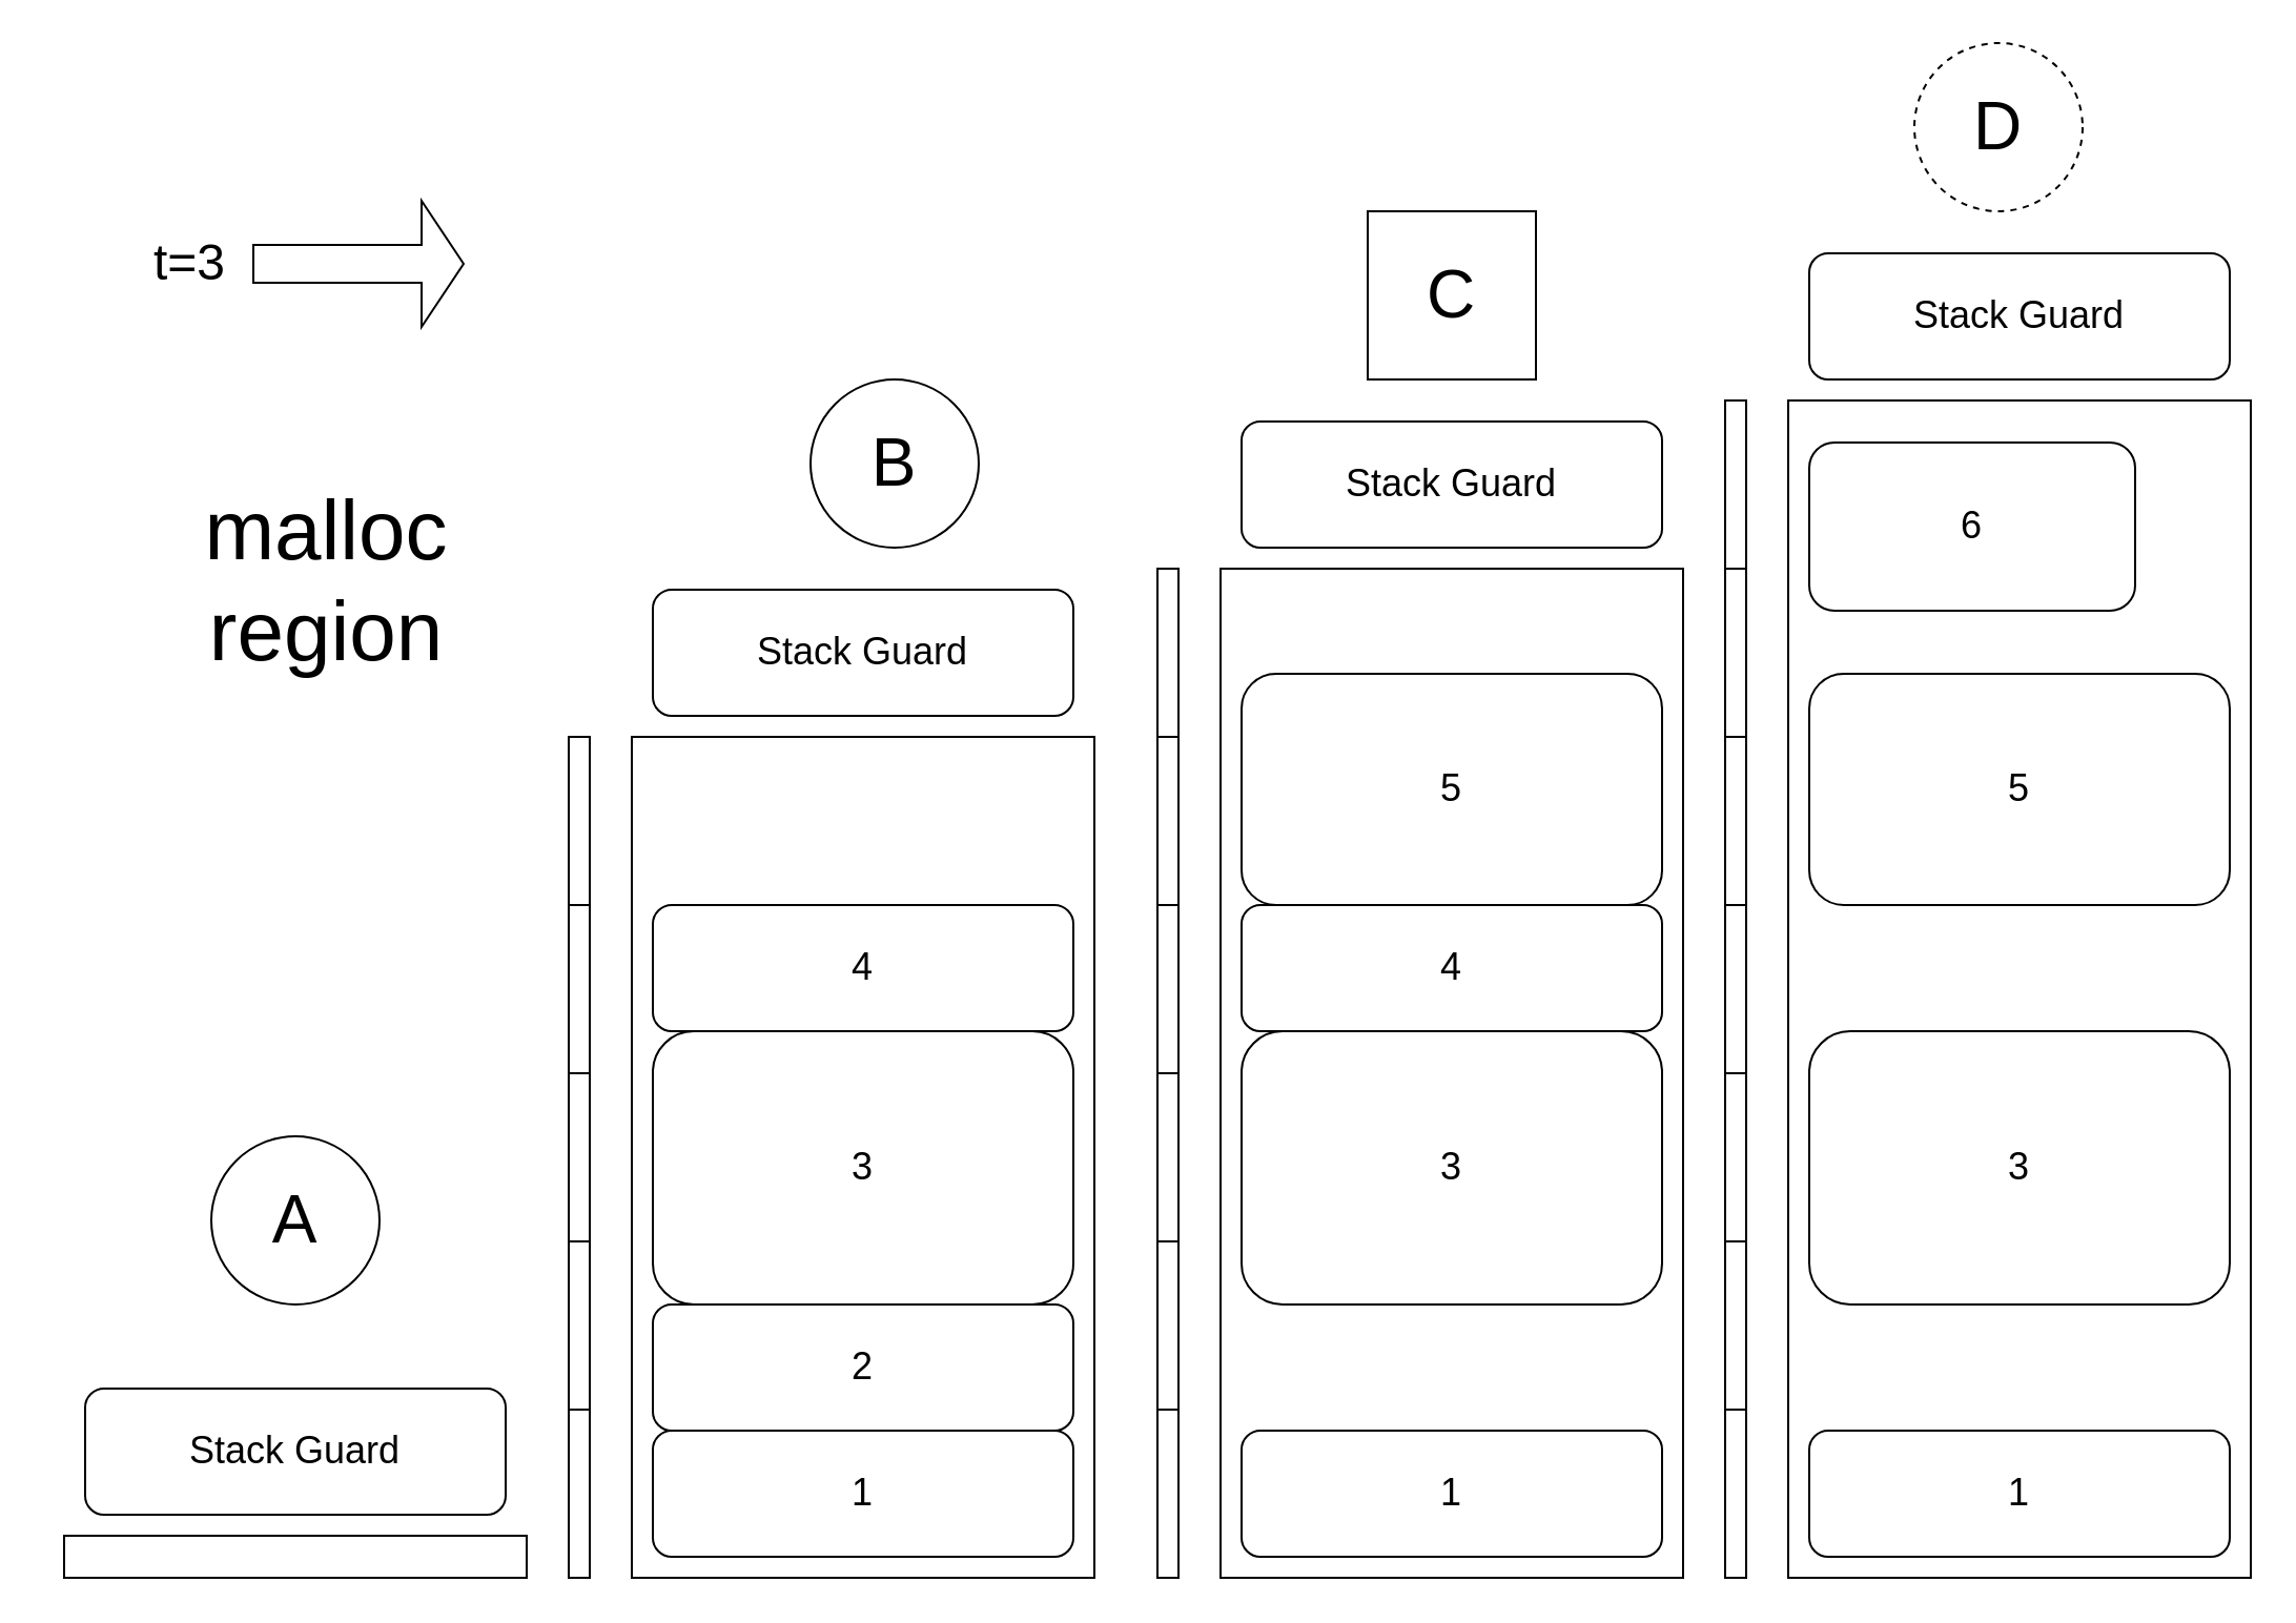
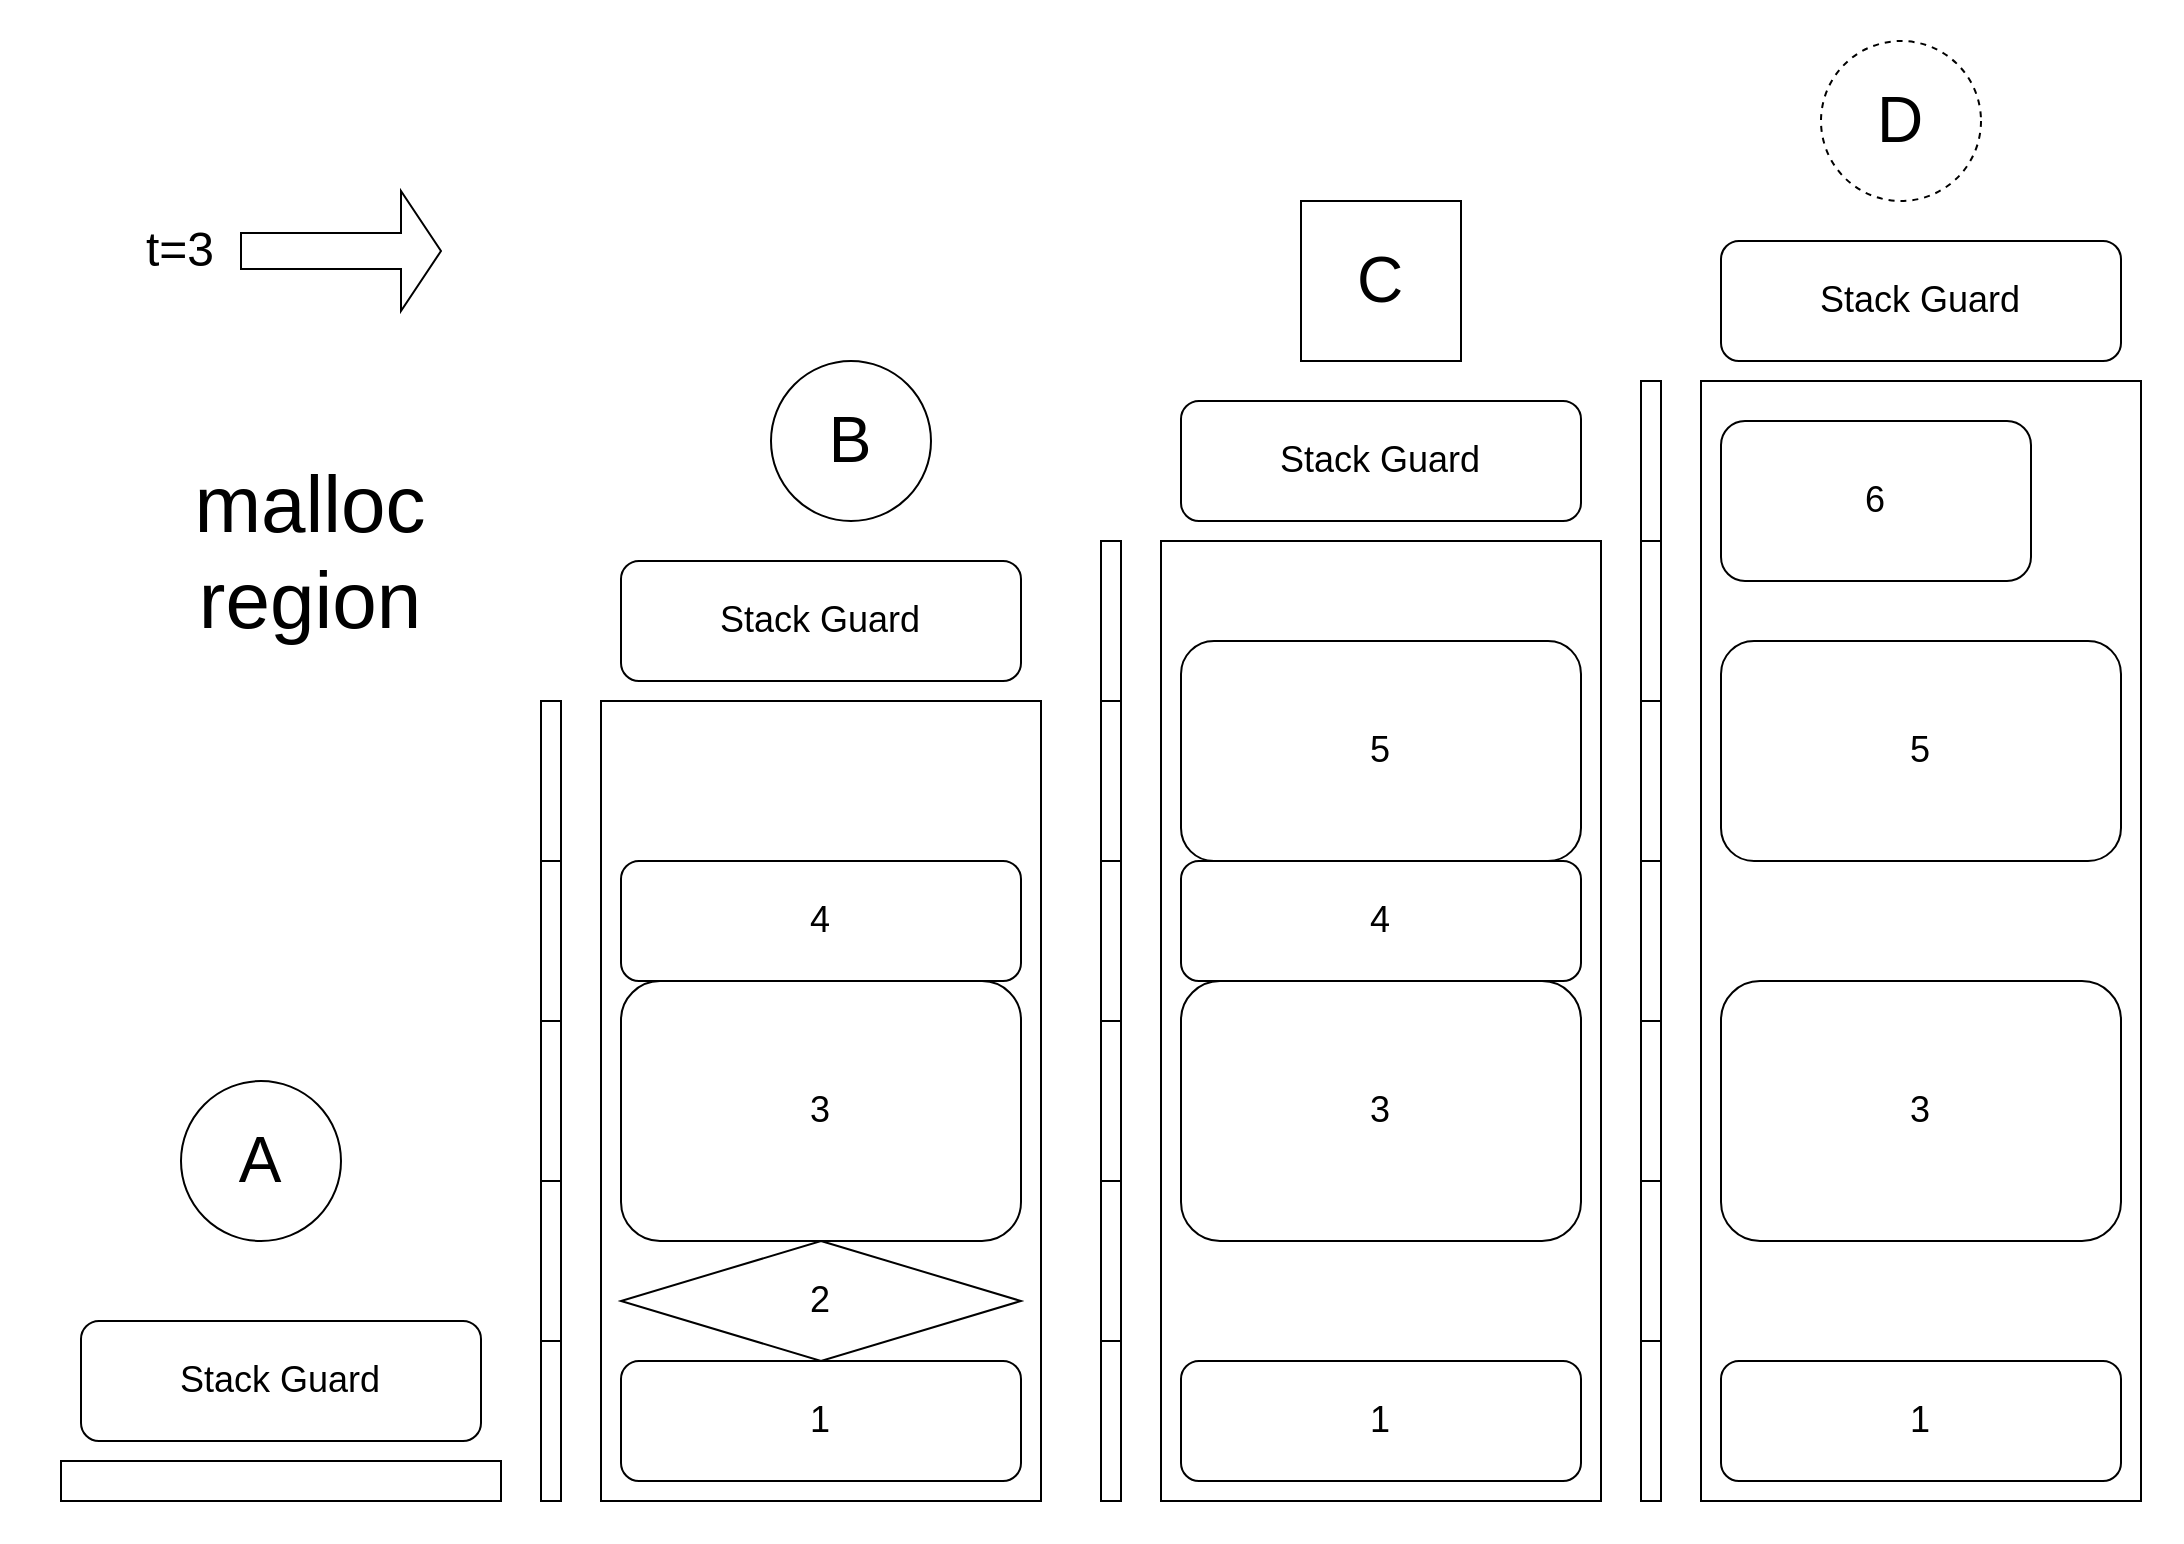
  <mxCell id="0" />
  <mxCell id="1" parent="0" />
  <mxCell id="2" value="" style="rounded=0;whiteSpace=wrap;html=1;fontSize=18;" parent="1" vertex="1"><mxGeometry x="30" y="730" width="220" height="20" as="geometry" /></mxCell>
  <mxCell id="3" value="" style="rounded=0;whiteSpace=wrap;html=1;fontSize=18;" parent="1" vertex="1"><mxGeometry x="300" y="350" width="220" height="400" as="geometry" /></mxCell>
  <mxCell id="4" value="1" style="rounded=1;whiteSpace=wrap;html=1;fontSize=18;" parent="1" vertex="1"><mxGeometry x="310" y="680" width="200" height="60" as="geometry" /></mxCell>
- <mxCell id="5" value="2" style="rounded=1;whiteSpace=wrap;html=1;fontSize=18;" parent="1" vertex="1"><mxGeometry x="310" y="620" width="200" height="60" as="geometry" /></mxCell>
+ <mxCell id="5" value="2" style="rhombus;whiteSpace=wrap;html=1;fontSize=18;" parent="1" vertex="1"><mxGeometry x="310" y="620" width="200" height="60" as="geometry" /></mxCell>
  <mxCell id="6" value="3" style="rounded=1;whiteSpace=wrap;html=1;fontSize=18;" parent="1" vertex="1"><mxGeometry x="310" y="490" width="200" height="130" as="geometry" /></mxCell>
  <mxCell id="7" value="" style="rounded=0;whiteSpace=wrap;html=1;fontSize=18;" parent="1" vertex="1"><mxGeometry x="580" y="270" width="220" height="480" as="geometry" /></mxCell>
  <mxCell id="8" value="" style="rounded=0;whiteSpace=wrap;html=1;fontSize=18;" parent="1" vertex="1"><mxGeometry x="850" y="190" width="220" height="560" as="geometry" /></mxCell>
  <mxCell id="9" value="&lt;font style=&quot;font-size: 40px&quot;&gt;malloc region&lt;/font&gt;" style="text;html=1;strokeColor=none;fillColor=none;align=center;verticalAlign=middle;whiteSpace=wrap;rounded=0;fontSize=18;" parent="1" vertex="1"><mxGeometry x="85" y="260" width="140" height="30" as="geometry" /></mxCell>
  <mxCell id="10" value="4" style="rounded=1;whiteSpace=wrap;html=1;fontSize=18;" parent="1" vertex="1"><mxGeometry x="310" y="430" width="200" height="60" as="geometry" /></mxCell>
  <mxCell id="11" value="1" style="rounded=1;whiteSpace=wrap;html=1;fontSize=18;" parent="1" vertex="1"><mxGeometry x="590" y="680" width="200" height="60" as="geometry" /></mxCell>
  <mxCell id="12" value="3" style="rounded=1;whiteSpace=wrap;html=1;fontSize=18;" parent="1" vertex="1"><mxGeometry x="590" y="490" width="200" height="130" as="geometry" /></mxCell>
  <mxCell id="13" value="4" style="rounded=1;whiteSpace=wrap;html=1;fontSize=18;" parent="1" vertex="1"><mxGeometry x="590" y="430" width="200" height="60" as="geometry" /></mxCell>
  <mxCell id="14" value="5" style="rounded=1;whiteSpace=wrap;html=1;fontSize=18;" parent="1" vertex="1"><mxGeometry x="590" y="320" width="200" height="110" as="geometry" /></mxCell>
  <mxCell id="15" value="1" style="rounded=1;whiteSpace=wrap;html=1;fontSize=18;" parent="1" vertex="1"><mxGeometry x="860" y="680" width="200" height="60" as="geometry" /></mxCell>
  <mxCell id="16" value="3" style="rounded=1;whiteSpace=wrap;html=1;fontSize=18;" parent="1" vertex="1"><mxGeometry x="860" y="490" width="200" height="130" as="geometry" /></mxCell>
  <mxCell id="17" value="5" style="rounded=1;whiteSpace=wrap;html=1;fontSize=18;" parent="1" vertex="1"><mxGeometry x="860" y="320" width="200" height="110" as="geometry" /></mxCell>
  <mxCell id="18" value="6" style="rounded=1;whiteSpace=wrap;html=1;fontSize=18;" parent="1" vertex="1"><mxGeometry x="860" y="210" width="155" height="80" as="geometry" /></mxCell>
  <mxCell id="19" value="" style="rounded=0;whiteSpace=wrap;html=1;fontSize=18;" vertex="1" parent="1"><mxGeometry x="270" y="670" width="10" height="80" as="geometry" /></mxCell>
  <mxCell id="20" value="" style="rounded=0;whiteSpace=wrap;html=1;fontSize=18;" vertex="1" parent="1"><mxGeometry x="270" y="590" width="10" height="80" as="geometry" /></mxCell>
  <mxCell id="21" value="" style="rounded=0;whiteSpace=wrap;html=1;fontSize=18;" vertex="1" parent="1"><mxGeometry x="270" y="510" width="10" height="80" as="geometry" /></mxCell>
  <mxCell id="22" value="" style="rounded=0;whiteSpace=wrap;html=1;fontSize=18;" vertex="1" parent="1"><mxGeometry x="270" y="430" width="10" height="80" as="geometry" /></mxCell>
  <mxCell id="23" value="" style="rounded=0;whiteSpace=wrap;html=1;fontSize=18;" vertex="1" parent="1"><mxGeometry x="270" y="350" width="10" height="80" as="geometry" /></mxCell>
  <mxCell id="24" value="" style="rounded=0;whiteSpace=wrap;html=1;fontSize=18;" vertex="1" parent="1"><mxGeometry x="550" y="670" width="10" height="80" as="geometry" /></mxCell>
  <mxCell id="25" value="" style="rounded=0;whiteSpace=wrap;html=1;fontSize=18;" vertex="1" parent="1"><mxGeometry x="550" y="590" width="10" height="80" as="geometry" /></mxCell>
  <mxCell id="26" value="" style="rounded=0;whiteSpace=wrap;html=1;fontSize=18;" vertex="1" parent="1"><mxGeometry x="550" y="510" width="10" height="80" as="geometry" /></mxCell>
  <mxCell id="27" value="" style="rounded=0;whiteSpace=wrap;html=1;fontSize=18;" vertex="1" parent="1"><mxGeometry x="550" y="430" width="10" height="80" as="geometry" /></mxCell>
  <mxCell id="28" value="" style="rounded=0;whiteSpace=wrap;html=1;fontSize=18;" vertex="1" parent="1"><mxGeometry x="550" y="350" width="10" height="80" as="geometry" /></mxCell>
  <mxCell id="29" value="" style="rounded=0;whiteSpace=wrap;html=1;fontSize=18;" vertex="1" parent="1"><mxGeometry x="550" y="270" width="10" height="80" as="geometry" /></mxCell>
  <mxCell id="30" value="" style="rounded=0;whiteSpace=wrap;html=1;fontSize=18;" vertex="1" parent="1"><mxGeometry x="820" y="670" width="10" height="80" as="geometry" /></mxCell>
  <mxCell id="31" value="" style="rounded=0;whiteSpace=wrap;html=1;fontSize=18;" vertex="1" parent="1"><mxGeometry x="820" y="590" width="10" height="80" as="geometry" /></mxCell>
  <mxCell id="32" value="" style="rounded=0;whiteSpace=wrap;html=1;fontSize=18;" vertex="1" parent="1"><mxGeometry x="820" y="510" width="10" height="80" as="geometry" /></mxCell>
  <mxCell id="33" value="" style="rounded=0;whiteSpace=wrap;html=1;fontSize=18;" vertex="1" parent="1"><mxGeometry x="820" y="430" width="10" height="80" as="geometry" /></mxCell>
  <mxCell id="34" value="" style="rounded=0;whiteSpace=wrap;html=1;fontSize=18;" vertex="1" parent="1"><mxGeometry x="820" y="350" width="10" height="80" as="geometry" /></mxCell>
  <mxCell id="35" value="" style="rounded=0;whiteSpace=wrap;html=1;fontSize=18;" vertex="1" parent="1"><mxGeometry x="820" y="270" width="10" height="80" as="geometry" /></mxCell>
  <mxCell id="36" value="" style="rounded=0;whiteSpace=wrap;html=1;fontSize=18;" vertex="1" parent="1"><mxGeometry x="820" y="190" width="10" height="80" as="geometry" /></mxCell>
  <mxCell id="37" value="Stack Guard" style="rounded=1;whiteSpace=wrap;html=1;fontSize=18;" vertex="1" parent="1"><mxGeometry x="40" y="660" width="200" height="60" as="geometry" /></mxCell>
  <mxCell id="38" value="Stack Guard" style="rounded=1;whiteSpace=wrap;html=1;fontSize=18;" vertex="1" parent="1"><mxGeometry x="310" y="280" width="200" height="60" as="geometry" /></mxCell>
  <mxCell id="39" value="Stack Guard" style="rounded=1;whiteSpace=wrap;html=1;fontSize=18;" vertex="1" parent="1"><mxGeometry x="590" y="200" width="200" height="60" as="geometry" /></mxCell>
  <mxCell id="40" value="Stack Guard" style="rounded=1;whiteSpace=wrap;html=1;fontSize=18;" vertex="1" parent="1"><mxGeometry x="860" y="120" width="200" height="60" as="geometry" /></mxCell>
  <mxCell id="41" value="" style="shape=singleArrow;whiteSpace=wrap;html=1;fontSize=18;" vertex="1" parent="1"><mxGeometry x="120" y="95" width="100" height="60" as="geometry" /></mxCell>
  <mxCell id="42" value="&lt;font style=&quot;font-size: 24px&quot;&gt;t=3&lt;/font&gt;" style="text;html=1;strokeColor=none;fillColor=none;align=center;verticalAlign=middle;whiteSpace=wrap;rounded=0;fontSize=18;" vertex="1" parent="1"><mxGeometry x="20" y="110" width="140" height="30" as="geometry" /></mxCell>
- <mxCell id="43" value="&lt;font style=&quot;font-size: 32px&quot;&gt;A&lt;/font&gt;" style="ellipse;whiteSpace=wrap;html=1;aspect=fixed;fontSize=18;" vertex="1" parent="1"><mxGeometry x="100" y="540" width="80" height="80" as="geometry" /></mxCell>
+ <mxCell id="43" value="&lt;font style=&quot;font-size: 32px&quot;&gt;A&lt;/font&gt;" style="ellipse;whiteSpace=wrap;html=1;aspect=fixed;fontSize=18;" vertex="1" parent="1"><mxGeometry x="90" y="540" width="80" height="80" as="geometry" /></mxCell>
  <mxCell id="44" value="&lt;font style=&quot;font-size: 32px&quot;&gt;B&lt;/font&gt;" style="ellipse;whiteSpace=wrap;html=1;aspect=fixed;fontSize=18;" vertex="1" parent="1"><mxGeometry x="385" y="180" width="80" height="80" as="geometry" /></mxCell>
  <mxCell id="45" value="&lt;font style=&quot;font-size: 32px&quot;&gt;C&lt;/font&gt;" style="whiteSpace=wrap;html=1;aspect=fixed;fontSize=18;rounded=0;" vertex="1" parent="1"><mxGeometry x="650" y="100" width="80" height="80" as="geometry" /></mxCell>
  <mxCell id="46" value="&lt;font style=&quot;font-size: 32px&quot;&gt;D&lt;/font&gt;" style="ellipse;whiteSpace=wrap;html=1;aspect=fixed;fontSize=18;dashed=1;" vertex="1" parent="1"><mxGeometry x="910" y="20" width="80" height="80" as="geometry" /></mxCell>
